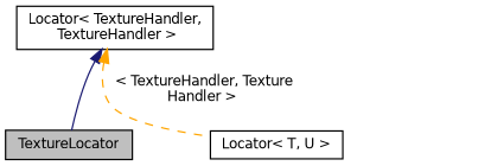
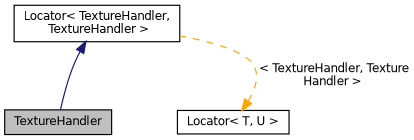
  digraph {
    fontname="DejaVu Sans"
    node [color=black fillcolor=white fontname="DejaVu Sans" fontsize=10 shape=record style=filled]
    edge [dir=back fontname="DejaVu Sans" fontsize=10 labelfontname=Helvetica labelfontsize=10]
-   n1 [fillcolor=grey75 fontcolor=black height=0.2 label=TextureLocator width=0.4]
+   n1 [fillcolor=grey75 fontcolor=black height=0.2 label=TextureHandler width=0.4]
    n2 [height=0.2 label="Locator\< TextureHandler,\l TextureHandler \>" width=0.4]
    n3 [height=0.2 label="Locator\< T, U \>" width=0.4]
    n2 -> n1 [color=midnightblue style=solid]
-   n2 -> n3 [color=orange label=" \< TextureHandler, Texture\lHandler \>" style=dashed]
+   n3 -> n2 [color=orange label=" \< TextureHandler, Texture\lHandler \>" style=dashed]
  }
